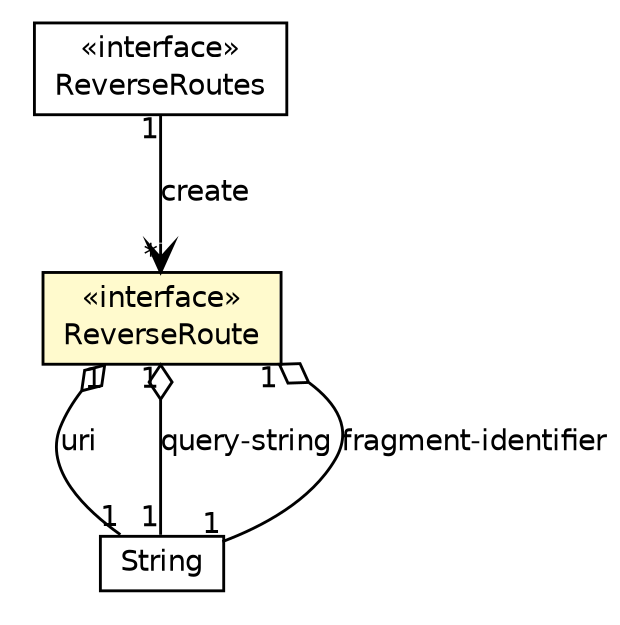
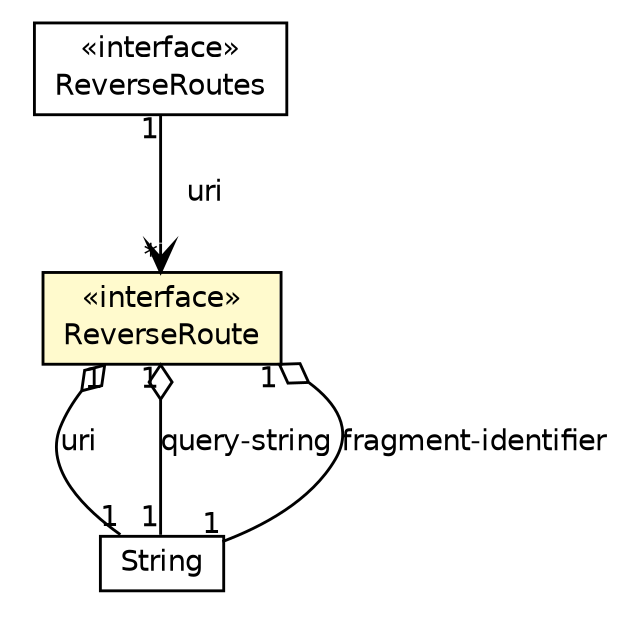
  digraph {
    nodesep=0.25
    ranksep=0.5
    node [fontcolor=black fontname=Helvetica fontsize=10.0 shape=plaintext]
    edge [arrowhead=none arrowtail=ediamond color=black dir=both fontcolor=black fontname=Helvetica fontsize=10.0 headlabel=1 headport=p labelfontname=Helvetica labelfontsize=10 taillabel=1 tailport=p]
    n1 [label=<<table title="io.werval.api.routes.ReverseRoute" border="0" cellborder="1" cellspacing="0" cellpadding="2" port="p" bgcolor="lemonChiffon" href="./ReverseRoute.html"> 		<tr><td><table border="0" cellspacing="0" cellpadding="1"> <tr><td align="center" balign="center"> &#171;interface&#187; </td></tr> <tr><td align="center" balign="center"> ReverseRoute </td></tr> 		</table></td></tr> 		</table>>]
    n2 [label=<<table title="java.lang.String" border="0" cellborder="1" cellspacing="0" cellpadding="2" port="p" href="http://docs.oracle.com/javase/8/docs/api/java/lang/String.html"> 		<tr><td><table border="0" cellspacing="0" cellpadding="1"> <tr><td align="center" balign="center"> String </td></tr> 		</table></td></tr> 		</table>>]
    n3 [label=<<table title="io.werval.api.routes.ReverseRoutes" border="0" cellborder="1" cellspacing="0" cellpadding="2" port="p" href="./ReverseRoutes.html"> 		<tr><td><table border="0" cellspacing="0" cellpadding="1"> <tr><td align="center" balign="center"> &#171;interface&#187; </td></tr> <tr><td align="center" balign="center"> ReverseRoutes </td></tr> 		</table></td></tr> 		</table>>]
    n1 -> n2 [label=uri]
    n1 -> n2 [label="query-string"]
    n1 -> n2 [label="fragment-identifier"]
-   n3 -> n1 [arrowhead=open headlabel="*" label=create arrowtail="" dir=""]
+   n3 -> n1 [arrowhead=open headlabel="*" label=uri arrowtail="" dir=""]
  }
